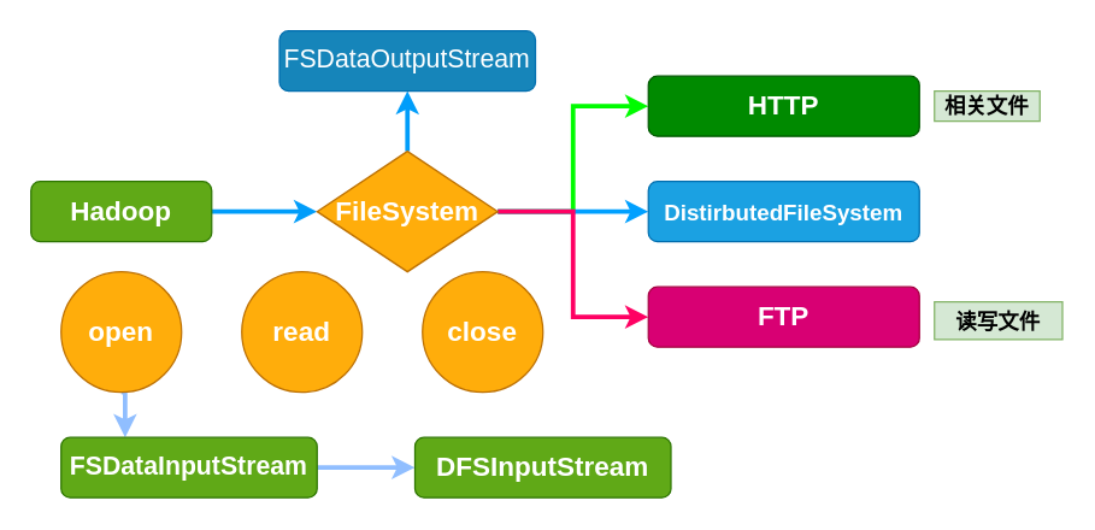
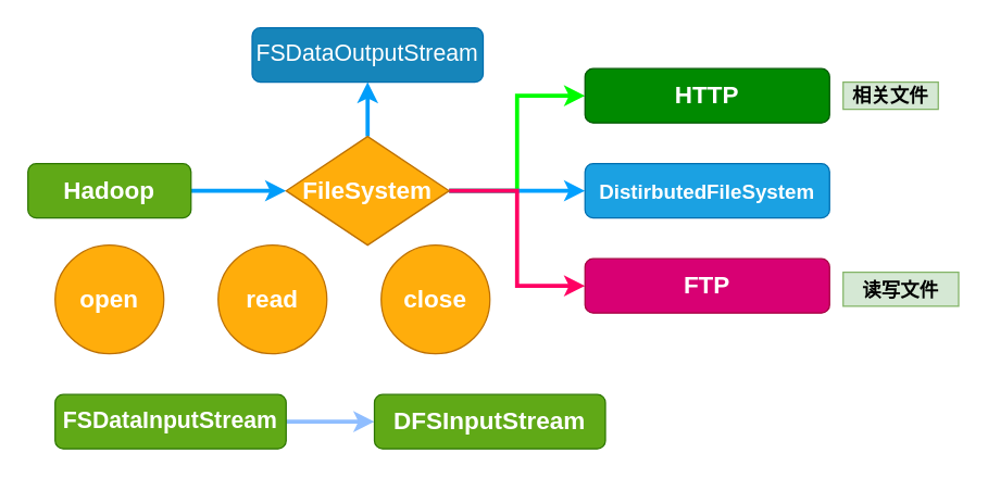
  <mxCell id="0" />
  <mxCell id="1" parent="0" />
  <mxCell id="2" style="edgeStyle=orthogonalEdgeStyle;rounded=0;orthogonalLoop=1;jettySize=auto;html=1;exitX=1;exitY=0.5;exitDx=0;exitDy=0;entryX=0;entryY=0.5;entryDx=0;entryDy=0;strokeWidth=3;fillColor=#1ba1e2;strokeColor=#009DFA;fontStyle=1;fontSize=18;" edge="1" parent="1" source="3" target="8"><mxGeometry relative="1" as="geometry" /></mxCell>
  <mxCell id="3" value="Hadoop" style="rounded=1;whiteSpace=wrap;html=1;fillColor=#60a917;strokeColor=#2D7600;fontColor=#ffffff;fontStyle=1;fontSize=18;" vertex="1" parent="1"><mxGeometry y="120" width="120" height="40" as="geometry" x="20" /></mxCell>
  <mxCell id="4" style="edgeStyle=orthogonalEdgeStyle;rounded=0;orthogonalLoop=1;jettySize=auto;html=1;exitX=1;exitY=0.5;exitDx=0;exitDy=0;entryX=0;entryY=0.5;entryDx=0;entryDy=0;strokeWidth=3;fillColor=#008a00;strokeColor=#00FC00;fontStyle=1;fontSize=18;" edge="1" parent="1" source="8" target="9"><mxGeometry relative="1" as="geometry" /></mxCell>
  <mxCell id="5" style="edgeStyle=orthogonalEdgeStyle;rounded=0;orthogonalLoop=1;jettySize=auto;html=1;exitX=1;exitY=0.5;exitDx=0;exitDy=0;entryX=0;entryY=0.5;entryDx=0;entryDy=0;strokeWidth=3;fillColor=#1ba1e2;strokeColor=#00A0FF;fontStyle=1;fontSize=18;" edge="1" parent="1" source="8" target="10"><mxGeometry relative="1" as="geometry" /></mxCell>
  <mxCell id="6" style="edgeStyle=orthogonalEdgeStyle;rounded=0;orthogonalLoop=1;jettySize=auto;html=1;exitX=1;exitY=0.5;exitDx=0;exitDy=0;entryX=0;entryY=0.5;entryDx=0;entryDy=0;strokeWidth=3;fillColor=#d80073;strokeColor=#FF0063;fontStyle=1;fontSize=18;" edge="1" parent="1" source="8" target="11"><mxGeometry relative="1" as="geometry" /></mxCell>
  <mxCell id="7" style="edgeStyle=orthogonalEdgeStyle;rounded=0;orthogonalLoop=1;jettySize=auto;html=1;exitX=0.5;exitY=0;exitDx=0;exitDy=0;entryX=0.5;entryY=1;entryDx=0;entryDy=0;endArrow=classic;endFill=1;strokeColor=#009DFA;strokeWidth=3;fontSize=17;" edge="1" parent="1" source="8" target="21"><mxGeometry relative="1" as="geometry" /></mxCell>
  <mxCell id="8" value="FileSystem" style="rhombus;whiteSpace=wrap;html=1;fillColor=#FFAD0B;strokeColor=#BD7000;fontColor=#ffffff;fontStyle=1;fontSize=18;" vertex="1" parent="1"><mxGeometry x="210" y="100" width="120" height="80" as="geometry" /></mxCell>
  <mxCell id="9" value="HTTP" style="rounded=1;whiteSpace=wrap;html=1;fillColor=#008a00;strokeColor=#005700;fontColor=#ffffff;fontStyle=1;fontSize=18;" vertex="1" parent="1"><mxGeometry x="430" y="50" width="180" height="40" as="geometry" /></mxCell>
  <mxCell id="10" value="DistirbutedFileSystem" style="rounded=1;whiteSpace=wrap;html=1;fillColor=#1ba1e2;strokeColor=#006EAF;fontColor=#ffffff;fontStyle=1;fontSize=15;" vertex="1" parent="1"><mxGeometry x="430" y="120" width="180" height="40" as="geometry" /></mxCell>
  <mxCell id="11" value="FTP" style="rounded=1;whiteSpace=wrap;html=1;fillColor=#d80073;strokeColor=#A50040;fontColor=#ffffff;fontStyle=1;fontSize=18;" vertex="1" parent="1"><mxGeometry x="430" y="190" width="180" height="40" as="geometry" /></mxCell>
  <mxCell id="12" value="相关文件" style="text;html=1;strokeColor=#82b366;fillColor=#d5e8d4;align=center;verticalAlign=middle;whiteSpace=wrap;rounded=0;fontStyle=1;fontSize=14;" vertex="1" parent="1"><mxGeometry x="620" y="60" width="70" height="20" as="geometry" /></mxCell>
  <mxCell id="13" value="读写文件" style="text;html=1;strokeColor=#82b366;fillColor=#d5e8d4;align=center;verticalAlign=middle;whiteSpace=wrap;rounded=0;fontStyle=1;fontSize=14;" vertex="1" parent="1"><mxGeometry x="620" y="200" width="85" height="25" as="geometry" /></mxCell>
- <mxCell id="14" style="edgeStyle=orthogonalEdgeStyle;rounded=0;orthogonalLoop=1;jettySize=auto;html=1;exitX=0.5;exitY=1;exitDx=0;exitDy=0;entryX=0.25;entryY=0;entryDx=0;entryDy=0;endArrow=classic;endFill=1;strokeWidth=3;fillColor=#dae8fc;strokeColor=#90BEFF;fontStyle=1;fontSize=18;" edge="1" parent="1" source="15" target="19"><mxGeometry relative="1" as="geometry" /></mxCell>
  <mxCell id="15" value="open" style="ellipse;whiteSpace=wrap;html=1;aspect=fixed;fillColor=#FFAD0B;strokeColor=#BD7000;fontColor=#ffffff;fontStyle=1;fontSize=18;" vertex="1" parent="1"><mxGeometry x="40" y="180" width="80" height="80" as="geometry" /></mxCell>
  <mxCell id="16" value="read" style="ellipse;whiteSpace=wrap;html=1;aspect=fixed;fillColor=#FFAD0B;strokeColor=#BD7000;fontColor=#ffffff;fontStyle=1;fontSize=18;" vertex="1" parent="1"><mxGeometry x="160" y="180" width="80" height="80" as="geometry" /></mxCell>
  <mxCell id="17" value="close" style="ellipse;whiteSpace=wrap;html=1;aspect=fixed;fillColor=#FFAD0B;strokeColor=#BD7000;fontColor=#ffffff;fontStyle=1;fontSize=18;" vertex="1" parent="1"><mxGeometry x="280" y="180" width="80" height="80" as="geometry" /></mxCell>
  <mxCell id="18" style="edgeStyle=orthogonalEdgeStyle;rounded=0;orthogonalLoop=1;jettySize=auto;html=1;exitX=1;exitY=0.5;exitDx=0;exitDy=0;entryX=0;entryY=0.5;entryDx=0;entryDy=0;endArrow=classic;endFill=1;strokeWidth=3;fillColor=#dae8fc;strokeColor=#90BEFF;fontStyle=1;fontSize=18;" edge="1" parent="1" source="19" target="20"><mxGeometry relative="1" as="geometry" /></mxCell>
  <mxCell id="19" value="FSDataInputStream" style="rounded=1;whiteSpace=wrap;html=1;fillColor=#60a917;strokeColor=#2D7600;fontColor=#ffffff;fontStyle=1;fontSize=17;" vertex="1" parent="1"><mxGeometry x="40" y="290" width="170" height="40" as="geometry" /></mxCell>
  <mxCell id="20" value="DFSInputStream" style="rounded=1;whiteSpace=wrap;html=1;fillColor=#60a917;strokeColor=#2D7600;fontColor=#ffffff;fontStyle=1;fontSize=18;" vertex="1" parent="1"><mxGeometry x="275" y="290" width="170" height="40" as="geometry" /></mxCell>
  <mxCell id="21" value="FSDataOutputStream" style="rounded=1;whiteSpace=wrap;html=1;fillColor=#1685BA;fontSize=17;strokeColor=#006EAF;fontColor=#ffffff;" vertex="1" parent="1"><mxGeometry x="185" width="170" height="40" as="geometry" y="20" /></mxCell>
